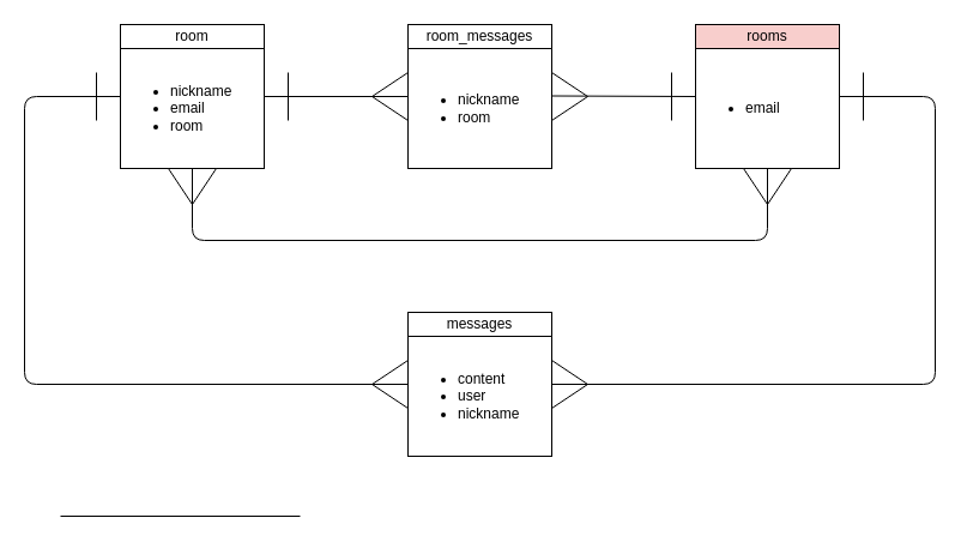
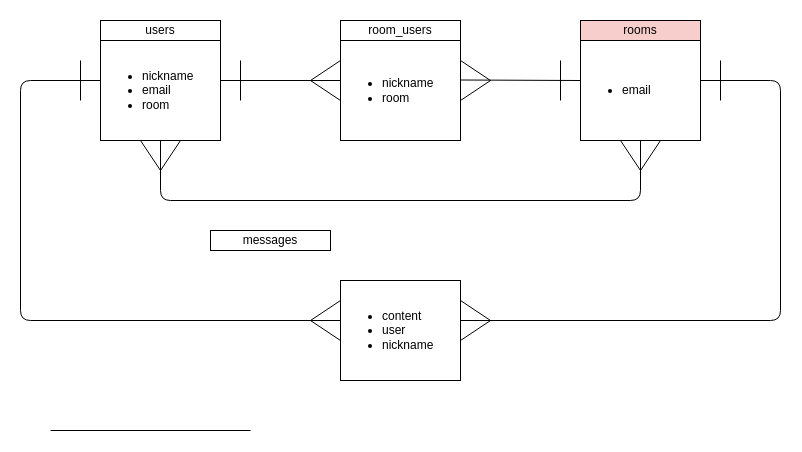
  <mxCell id="0" />
  <mxCell id="1" parent="0" />
  <mxCell id="2" value="" style="triangle;whiteSpace=wrap;html=1;rotation=0;" vertex="1" parent="1"><mxGeometry x="460" y="300" width="30" height="40" as="geometry" /></mxCell>
  <mxCell id="3" value="" style="triangle;whiteSpace=wrap;html=1;rotation=-180;" vertex="1" parent="1"><mxGeometry x="310" y="60" width="30" height="40" as="geometry" /></mxCell>
- <mxCell id="4" value="room" style="rounded=0;whiteSpace=wrap;html=1;" vertex="1" parent="1"><mxGeometry x="100" width="120" height="20" as="geometry" y="20" /></mxCell>
+ <mxCell id="4" value="users" style="rounded=0;whiteSpace=wrap;html=1;" vertex="1" parent="1"><mxGeometry x="100" width="120" height="20" as="geometry" y="20" /></mxCell>
  <mxCell id="5" value="&lt;ul&gt;&lt;li&gt;nickname&lt;/li&gt;&lt;li&gt;email&lt;/li&gt;&lt;li&gt;room&lt;/li&gt;&lt;/ul&gt;" style="rounded=0;whiteSpace=wrap;html=1;align=left;" vertex="1" parent="1"><mxGeometry x="100" y="40" width="120" height="100" as="geometry" /></mxCell>
  <mxCell id="6" value="&lt;ul&gt;&lt;li&gt;email&lt;/li&gt;&lt;/ul&gt;" style="rounded=0;whiteSpace=wrap;html=1;align=left;" vertex="1" parent="1"><mxGeometry x="580" y="40" width="120" height="100" as="geometry" /></mxCell>
  <mxCell id="7" value="rooms" style="rounded=0;whiteSpace=wrap;html=1;fillColor=#f8cecc;" vertex="1" parent="1"><mxGeometry x="580" width="120" height="20" as="geometry" y="20" /></mxCell>
  <mxCell id="8" value="&lt;ul&gt;&lt;li&gt;nickname&lt;/li&gt;&lt;li&gt;room&lt;/li&gt;&lt;/ul&gt;" style="rounded=0;whiteSpace=wrap;html=1;align=left;" vertex="1" parent="1"><mxGeometry x="340" y="40" width="120" height="100" as="geometry" /></mxCell>
- <mxCell id="9" value="room_messages" style="rounded=0;whiteSpace=wrap;html=1;" vertex="1" parent="1"><mxGeometry x="340" width="120" height="20" as="geometry" y="20" /></mxCell>
+ <mxCell id="9" value="room_users" style="rounded=0;whiteSpace=wrap;html=1;" vertex="1" parent="1"><mxGeometry x="340" width="120" height="20" as="geometry" y="20" /></mxCell>
  <mxCell id="10" value="&lt;ul&gt;&lt;li&gt;content&lt;/li&gt;&lt;li&gt;user&lt;/li&gt;&lt;li&gt;nickname&lt;/li&gt;&lt;/ul&gt;" style="rounded=0;whiteSpace=wrap;html=1;align=left;" vertex="1" parent="1"><mxGeometry x="340" y="280" width="120" height="100" as="geometry" /></mxCell>
- <mxCell id="11" value="messages" style="rounded=0;whiteSpace=wrap;html=1;" vertex="1" parent="1"><mxGeometry x="340" y="260" width="120" height="20" as="geometry" /></mxCell>
+ <mxCell id="11" value="messages" style="rounded=0;whiteSpace=wrap;html=1;" vertex="1" parent="1"><mxGeometry x="210" y="230" width="120" height="20" as="geometry" /></mxCell>
  <mxCell id="12" value="" style="triangle;whiteSpace=wrap;html=1;rotation=-180;" vertex="1" parent="1"><mxGeometry x="310" y="300" width="30" height="40" as="geometry" /></mxCell>
  <mxCell id="13" value="" style="triangle;whiteSpace=wrap;html=1;rotation=90;" vertex="1" parent="1"><mxGeometry x="625" y="135" width="30" height="40" as="geometry" /></mxCell>
  <mxCell id="14" value="" style="endArrow=none;html=1;entryX=0;entryY=0.5;entryDx=0;entryDy=0;" edge="1" parent="1" target="3"><mxGeometry width="50" height="50" relative="1" as="geometry"><mxPoint x="220" y="80" as="sourcePoint" /><mxPoint x="270" y="90" as="targetPoint" /></mxGeometry></mxCell>
  <mxCell id="15" value="" style="endArrow=none;html=1;entryX=0;entryY=0.5;entryDx=0;entryDy=0;exitX=0;exitY=0.5;exitDx=0;exitDy=0;" edge="1" parent="1" target="12"><mxGeometry width="50" height="50" relative="1" as="geometry"><mxPoint x="100" y="80" as="sourcePoint" /><mxPoint x="240" y="140" as="targetPoint" /><Array as="points"><mxPoint x="20" y="80" /><mxPoint x="20" y="320" /></Array></mxGeometry></mxCell>
  <mxCell id="16" value="" style="endArrow=none;html=1;entryX=0;entryY=0.5;entryDx=0;entryDy=0;" edge="1" parent="1"><mxGeometry width="50" height="50" relative="1" as="geometry"><mxPoint x="50" y="430" as="sourcePoint" /><mxPoint x="250" y="430" as="targetPoint" /></mxGeometry></mxCell>
  <mxCell id="17" value="" style="triangle;whiteSpace=wrap;html=1;rotation=0;" vertex="1" parent="1"><mxGeometry x="460" y="60" width="30" height="40" as="geometry" /></mxCell>
  <mxCell id="18" value="" style="triangle;whiteSpace=wrap;html=1;rotation=90;" vertex="1" parent="1"><mxGeometry x="145" y="135" width="30" height="40" as="geometry" /></mxCell>
  <mxCell id="19" value="" style="endArrow=none;html=1;entryX=0;entryY=0.5;entryDx=0;entryDy=0;exitX=0;exitY=0.5;exitDx=0;exitDy=0;" edge="1" parent="1" source="18" target="13"><mxGeometry width="50" height="50" relative="1" as="geometry"><mxPoint x="62" y="140" as="sourcePoint" /><mxPoint x="440" y="190" as="targetPoint" /><Array as="points"><mxPoint x="160" y="200" /><mxPoint x="640" y="200" /></Array></mxGeometry></mxCell>
  <mxCell id="20" value="" style="endArrow=none;html=1;entryX=0;entryY=0.5;entryDx=0;entryDy=0;exitX=0;exitY=0.5;exitDx=0;exitDy=0;" edge="1" parent="1" source="2"><mxGeometry width="50" height="50" relative="1" as="geometry"><mxPoint x="420" y="319.5" as="sourcePoint" /><mxPoint x="700" y="80" as="targetPoint" /><Array as="points"><mxPoint x="780" y="320" /><mxPoint x="780" y="80" /></Array></mxGeometry></mxCell>
  <mxCell id="21" value="" style="endArrow=none;html=1;" edge="1" parent="1"><mxGeometry width="50" height="50" relative="1" as="geometry"><mxPoint x="460" y="79.5" as="sourcePoint" /><mxPoint x="580" y="80" as="targetPoint" /></mxGeometry></mxCell>
  <mxCell id="22" value="" style="endArrow=none;html=1;" edge="1" parent="1"><mxGeometry width="50" height="50" relative="1" as="geometry"><mxPoint x="720" y="60" as="sourcePoint" /><mxPoint x="720" y="100" as="targetPoint" /></mxGeometry></mxCell>
  <mxCell id="23" value="" style="endArrow=none;html=1;" edge="1" parent="1"><mxGeometry width="50" height="50" relative="1" as="geometry"><mxPoint x="560" y="60" as="sourcePoint" /><mxPoint x="560" y="100" as="targetPoint" /></mxGeometry></mxCell>
  <mxCell id="24" value="" style="endArrow=none;html=1;" edge="1" parent="1"><mxGeometry width="50" height="50" relative="1" as="geometry"><mxPoint x="240" y="60" as="sourcePoint" /><mxPoint x="240" y="100" as="targetPoint" /></mxGeometry></mxCell>
  <mxCell id="25" value="" style="endArrow=none;html=1;" edge="1" parent="1"><mxGeometry width="50" height="50" relative="1" as="geometry"><mxPoint x="80" y="60" as="sourcePoint" /><mxPoint x="80" y="100" as="targetPoint" /></mxGeometry></mxCell>
